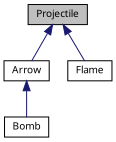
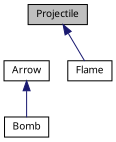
  digraph {
    fontname="Noto Sans"
    node [color=black fillcolor=white fontname="Noto Sans" fontsize=10 shape=record style=filled]
    edge [color=midnightblue dir=back fontname="Noto Sans" fontsize=10 labelfontname=Helvetica labelfontsize=10 style=solid]
    n1 [fillcolor=grey75 fontcolor=black height=0.2 label=Projectile width=0.4]
    n2 [height=0.2 label=Arrow width=0.4]
    n3 [height=0.2 label=Flame width=0.4]
    n4 [height=0.2 label=Bomb width=0.4]
-   n1 -> n2
    n1 -> n3
    n2 -> n4
  }
